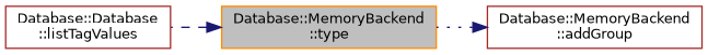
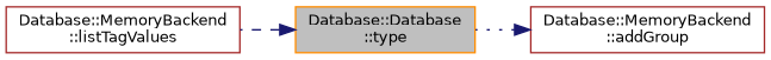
  digraph {
    rankdir=RL
    node [color=brown fillcolor=white fontname=Helvetica fontsize=10 shape=record style=filled]
    edge [color=midnightblue dir=back fontname=Helvetica fontsize=10 labelfontname=Helvetica labelfontsize=10]
-   n1 [color=darkorange fillcolor=grey75 fontcolor=black height=0.2 label="Database::MemoryBackend\l::type" width=0.4]
-   n2 [height=0.2 label="Database::Database\l::listTagValues" width=0.4]
+   n1 [color=darkorange fillcolor=grey75 fontcolor=black height=0.2 label="Database::Database\l::type" width=0.4]
+   n2 [height=0.2 label="Database::MemoryBackend\l::listTagValues" width=0.4]
    n3 [height=0.2 label="Database::MemoryBackend\l::addGroup" width=0.4]
    n1 -> n2 [style=dashed]
    n3 -> n1 [style=dotted]
  }
